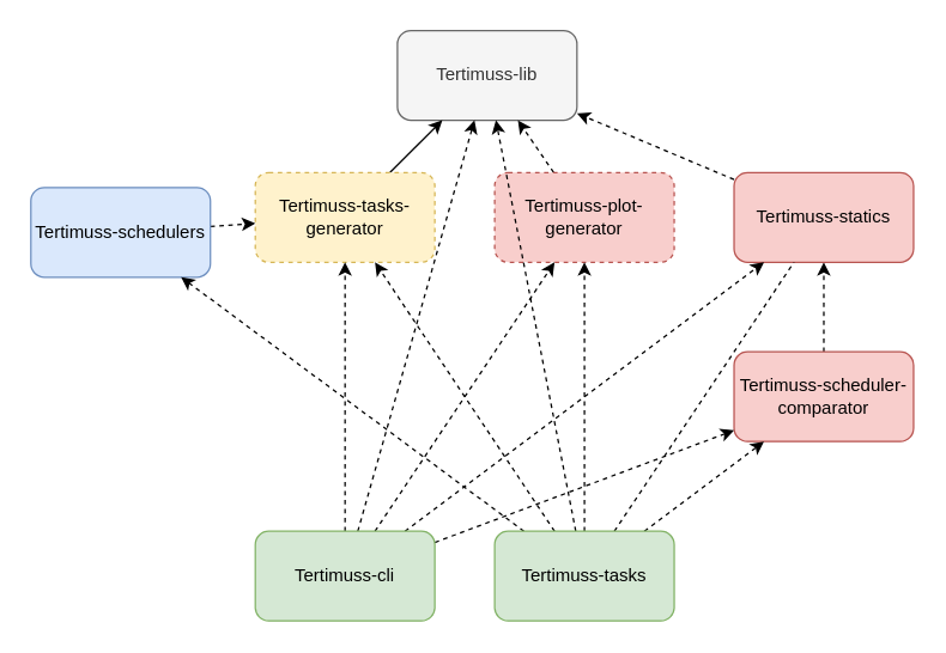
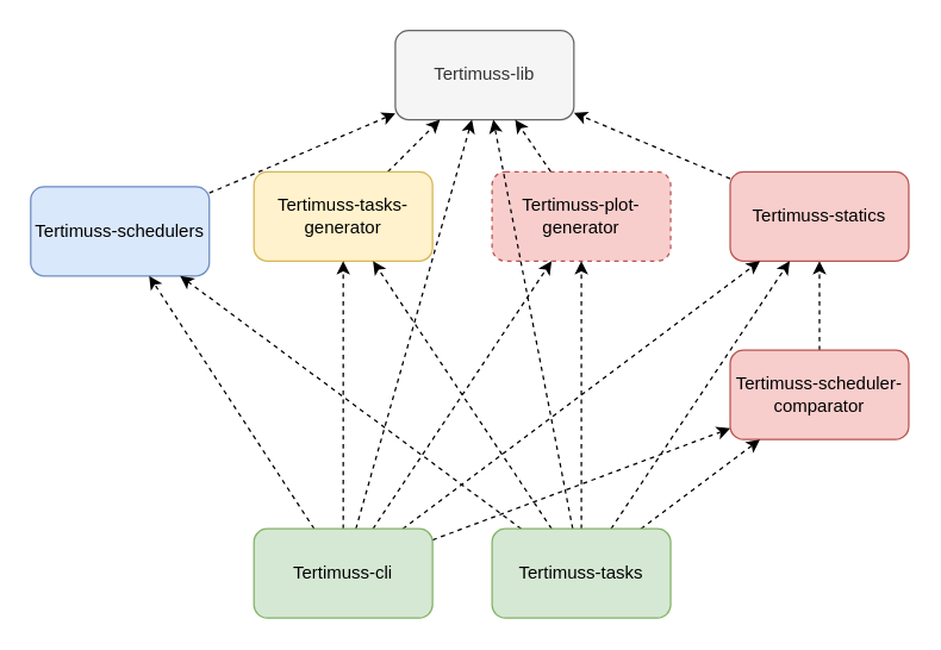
  <mxCell id="0" />
  <mxCell id="1" parent="0" />
  <mxCell id="2" value="Tertimuss-lib" style="rounded=1;whiteSpace=wrap;html=1;fillColor=#f5f5f5;strokeColor=#666666;fontColor=#333333;" vertex="1" parent="1"><mxGeometry x="265" y="20" width="120" height="60" as="geometry" /></mxCell>
- <mxCell id="3" style="rounded=0;orthogonalLoop=1;jettySize=auto;html=1;dashed=1;" edge="1" parent="1" source="4" target="6"><mxGeometry relative="1" as="geometry" /></mxCell>
+ <mxCell id="3" style="rounded=0;orthogonalLoop=1;jettySize=auto;html=1;dashed=1;" edge="1" parent="1" source="4" target="2"><mxGeometry relative="1" as="geometry" /></mxCell>
  <mxCell id="4" value="Tertimuss-schedulers" style="rounded=1;whiteSpace=wrap;html=1;fillColor=#dae8fc;strokeColor=#6c8ebf;" vertex="1" parent="1"><mxGeometry x="20" y="125" width="120" height="60" as="geometry" /></mxCell>
- <mxCell id="5" style="rounded=0;orthogonalLoop=1;jettySize=auto;html=1;dashed=0;" edge="1" parent="1" source="6" target="2"><mxGeometry relative="1" as="geometry" /></mxCell>
- <mxCell id="6" value="Tertimuss-tasks-generator" style="rounded=1;whiteSpace=wrap;html=1;fillColor=#fff2cc;strokeColor=#d6b656;dashed=1;" vertex="1" parent="1"><mxGeometry x="170" y="115" width="120" height="60" as="geometry" /></mxCell>
+ <mxCell id="5" style="rounded=0;orthogonalLoop=1;jettySize=auto;html=1;dashed=1;" edge="1" parent="1" source="6" target="2"><mxGeometry relative="1" as="geometry" /></mxCell>
+ <mxCell id="6" value="Tertimuss-tasks-generator" style="rounded=1;whiteSpace=wrap;html=1;fillColor=#fff2cc;strokeColor=#d6b656;" vertex="1" parent="1"><mxGeometry x="170" y="115" width="120" height="60" as="geometry" /></mxCell>
  <mxCell id="7" style="edgeStyle=none;rounded=0;orthogonalLoop=1;jettySize=auto;html=1;dashed=1;" edge="1" parent="1" source="8" target="2"><mxGeometry relative="1" as="geometry" /></mxCell>
  <mxCell id="8" value="Tertimuss-plot-generator" style="rounded=1;whiteSpace=wrap;html=1;fillColor=#f8cecc;strokeColor=#b85450;dashed=1;" vertex="1" parent="1"><mxGeometry x="330" y="115" width="120" height="60" as="geometry" /></mxCell>
  <mxCell id="9" style="edgeStyle=none;rounded=0;orthogonalLoop=1;jettySize=auto;html=1;dashed=1;" edge="1" parent="1" source="10" target="12"><mxGeometry relative="1" as="geometry" /></mxCell>
  <mxCell id="10" value="Tertimuss-scheduler-comparator" style="rounded=1;whiteSpace=wrap;html=1;fillColor=#f8cecc;strokeColor=#b85450;" vertex="1" parent="1"><mxGeometry x="490" y="235" width="120" height="60" as="geometry" /></mxCell>
  <mxCell id="11" style="edgeStyle=none;rounded=0;orthogonalLoop=1;jettySize=auto;html=1;dashed=1;" edge="1" parent="1" source="12" target="2"><mxGeometry relative="1" as="geometry" /></mxCell>
  <mxCell id="12" value="Tertimuss-statics" style="rounded=1;whiteSpace=wrap;html=1;fillColor=#f8cecc;strokeColor=#b85450;" vertex="1" parent="1"><mxGeometry x="490" y="115" width="120" height="60" as="geometry" /></mxCell>
  <mxCell id="13" style="edgeStyle=none;rounded=0;orthogonalLoop=1;jettySize=auto;html=1;dashed=1;" edge="1" parent="1" source="19" target="10"><mxGeometry relative="1" as="geometry" /></mxCell>
- <mxCell id="14" style="edgeStyle=none;rounded=0;orthogonalLoop=1;jettySize=auto;html=1;dashed=1;endArrow=none;" edge="1" parent="1" source="19" target="12"><mxGeometry relative="1" as="geometry" /></mxCell>
+ <mxCell id="14" style="edgeStyle=none;rounded=0;orthogonalLoop=1;jettySize=auto;html=1;dashed=1;" edge="1" parent="1" source="19" target="12"><mxGeometry relative="1" as="geometry" /></mxCell>
  <mxCell id="15" style="edgeStyle=none;rounded=0;orthogonalLoop=1;jettySize=auto;html=1;dashed=1;" edge="1" parent="1" source="19" target="8"><mxGeometry relative="1" as="geometry" /></mxCell>
  <mxCell id="16" style="edgeStyle=none;rounded=0;orthogonalLoop=1;jettySize=auto;html=1;dashed=1;" edge="1" parent="1" source="19" target="6"><mxGeometry relative="1" as="geometry" /></mxCell>
  <mxCell id="17" style="edgeStyle=none;rounded=0;orthogonalLoop=1;jettySize=auto;html=1;dashed=1;" edge="1" parent="1" source="19" target="4"><mxGeometry relative="1" as="geometry" /></mxCell>
  <mxCell id="18" style="edgeStyle=none;rounded=0;orthogonalLoop=1;jettySize=auto;html=1;dashed=1;" edge="1" parent="1" source="19" target="2"><mxGeometry relative="1" as="geometry" /></mxCell>
  <mxCell id="19" value="Tertimuss-tasks" style="rounded=1;whiteSpace=wrap;html=1;fillColor=#d5e8d4;strokeColor=#82b366;" vertex="1" parent="1"><mxGeometry x="330" y="355" width="120" height="60" as="geometry" /></mxCell>
  <mxCell id="20" style="edgeStyle=none;rounded=0;orthogonalLoop=1;jettySize=auto;html=1;dashed=1;" edge="1" parent="1" source="26" target="6"><mxGeometry relative="1" as="geometry" /></mxCell>
+ <mxCell id="21" style="edgeStyle=none;rounded=0;orthogonalLoop=1;jettySize=auto;html=1;dashed=1;" edge="1" parent="1" source="26" target="4"><mxGeometry relative="1" as="geometry" /></mxCell>
  <mxCell id="22" style="edgeStyle=none;rounded=0;orthogonalLoop=1;jettySize=auto;html=1;dashed=1;" edge="1" parent="1" source="26" target="8"><mxGeometry relative="1" as="geometry" /></mxCell>
  <mxCell id="23" style="edgeStyle=none;rounded=0;orthogonalLoop=1;jettySize=auto;html=1;dashed=1;" edge="1" parent="1" source="26" target="12"><mxGeometry relative="1" as="geometry" /></mxCell>
  <mxCell id="24" style="edgeStyle=none;rounded=0;orthogonalLoop=1;jettySize=auto;html=1;dashed=1;" edge="1" parent="1" source="26" target="10"><mxGeometry relative="1" as="geometry" /></mxCell>
  <mxCell id="25" style="edgeStyle=none;rounded=0;orthogonalLoop=1;jettySize=auto;html=1;dashed=1;" edge="1" parent="1" source="26" target="2"><mxGeometry relative="1" as="geometry" /></mxCell>
  <mxCell id="26" value="Tertimuss-cli" style="rounded=1;whiteSpace=wrap;html=1;fillColor=#d5e8d4;strokeColor=#82b366;" vertex="1" parent="1"><mxGeometry x="170" y="355" width="120" height="60" as="geometry" /></mxCell>
